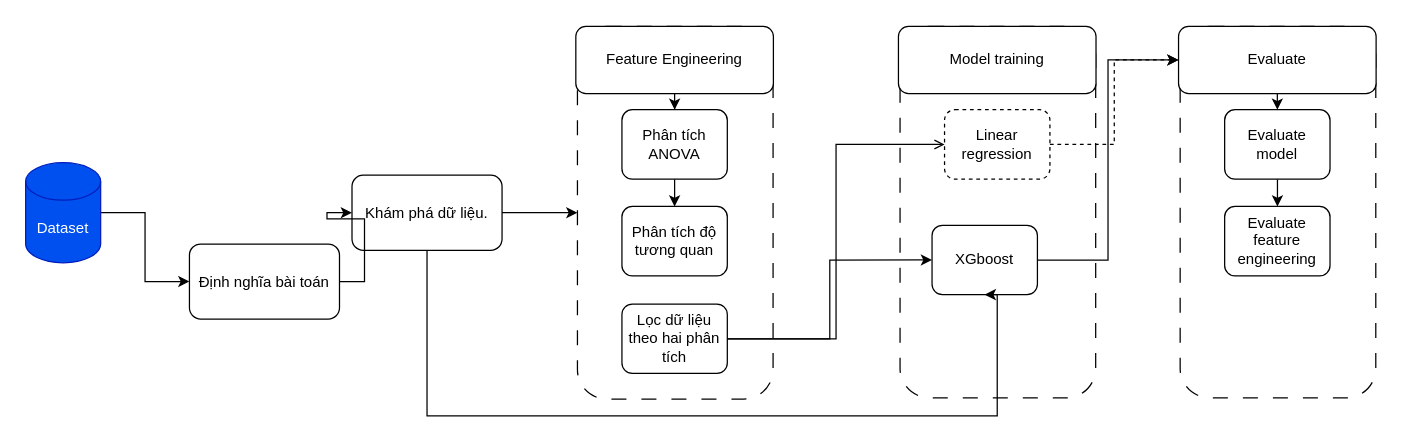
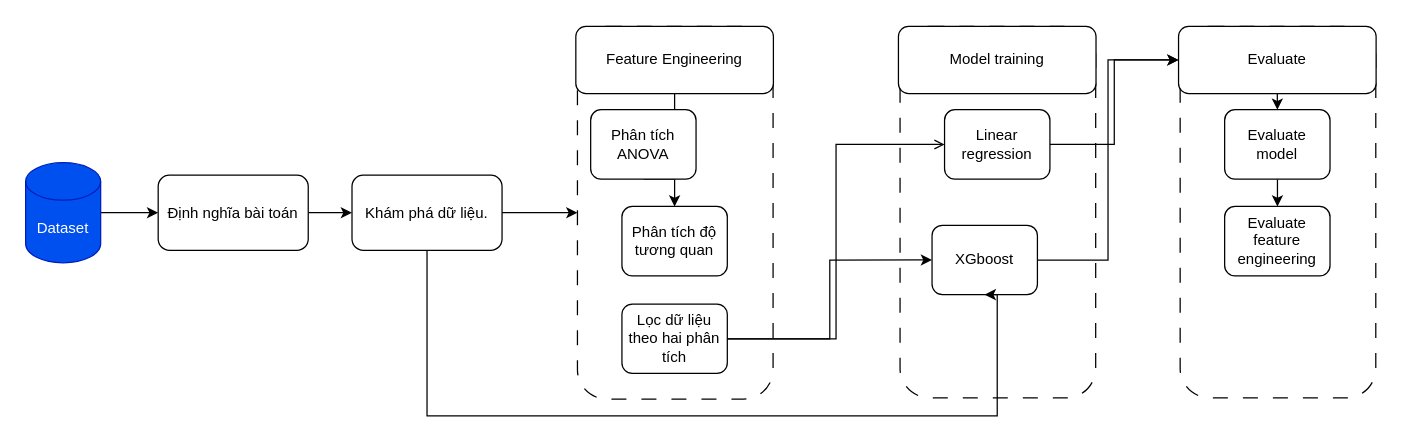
  <mxCell id="0" />
  <mxCell id="1" parent="0" />
  <mxCell id="2" style="edgeStyle=orthogonalEdgeStyle;rounded=0;orthogonalLoop=1;jettySize=auto;html=1;" edge="1" parent="1" source="3" target="7"><mxGeometry relative="1" as="geometry" /></mxCell>
  <mxCell id="3" value="Dataset" style="shape=cylinder3;whiteSpace=wrap;html=1;boundedLbl=1;backgroundOutline=1;size=15;fillColor=#0050ef;strokeColor=#001DBC;fontColor=#ffffff;" vertex="1" parent="1"><mxGeometry x="20" y="129.5" width="60" height="80" as="geometry" /></mxCell>
  <mxCell id="4" style="edgeStyle=orthogonalEdgeStyle;rounded=0;orthogonalLoop=1;jettySize=auto;html=1;entryX=0;entryY=0.5;entryDx=0;entryDy=0;" edge="1" parent="1" source="5" target="14"><mxGeometry relative="1" as="geometry" /></mxCell>
  <mxCell id="5" value="Khám phá dữ liệu." style="rounded=1;whiteSpace=wrap;html=1;" vertex="1" parent="1"><mxGeometry x="281" y="139.5" width="120" height="60" as="geometry" /></mxCell>
  <mxCell id="6" style="edgeStyle=orthogonalEdgeStyle;rounded=0;orthogonalLoop=1;jettySize=auto;html=1;" edge="1" parent="1" source="7" target="5"><mxGeometry relative="1" as="geometry" /></mxCell>
- <mxCell id="7" value="Định nghĩa bài toán" style="rounded=1;whiteSpace=wrap;html=1;" vertex="1" parent="1"><mxGeometry x="151" y="194.5" width="120" height="60" as="geometry" /></mxCell>
+ <mxCell id="7" value="Định nghĩa bài toán" style="rounded=1;whiteSpace=wrap;html=1;" vertex="1" parent="1"><mxGeometry x="126" y="139.5" width="120" height="60" as="geometry" /></mxCell>
  <mxCell id="8" value="" style="group" vertex="1" connectable="0" parent="1"><mxGeometry x="718" y="20.5" width="158" height="298" as="geometry" /></mxCell>
  <mxCell id="9" value="" style="rounded=1;whiteSpace=wrap;html=1;dashed=1;dashPattern=12 12;" vertex="1" parent="8"><mxGeometry x="1.29" width="156.45" height="297" as="geometry" /></mxCell>
  <mxCell id="10" value="Model training" style="rounded=1;whiteSpace=wrap;html=1;" vertex="1" parent="8"><mxGeometry width="158" height="53.664" as="geometry" /></mxCell>
- <mxCell id="11" value="Linear regression" style="rounded=1;whiteSpace=wrap;html=1;dashed=1;" vertex="1" parent="8"><mxGeometry x="36.867" y="66.617" width="84.267" height="55.514" as="geometry" /></mxCell>
+ <mxCell id="11" value="Linear regression" style="rounded=1;whiteSpace=wrap;html=1;" vertex="1" parent="8"><mxGeometry x="36.867" y="66.617" width="84.267" height="55.514" as="geometry" /></mxCell>
  <mxCell id="12" value="XGboost" style="rounded=1;whiteSpace=wrap;html=1;" vertex="1" parent="8"><mxGeometry x="26.867" y="159.004" width="84.267" height="55.514" as="geometry" /></mxCell>
  <mxCell id="13" value="" style="group" vertex="1" connectable="0" parent="1"><mxGeometry x="460" y="20.5" width="158" height="298" as="geometry" /></mxCell>
  <mxCell id="14" value="" style="rounded=1;whiteSpace=wrap;html=1;dashed=1;dashPattern=12 12;" vertex="1" parent="13"><mxGeometry x="1.29" width="156.45" height="298" as="geometry" /></mxCell>
  <mxCell id="15" style="edgeStyle=orthogonalEdgeStyle;rounded=0;orthogonalLoop=1;jettySize=auto;html=1;entryX=0.5;entryY=0;entryDx=0;entryDy=0;" edge="1" parent="13" source="16" target="18"><mxGeometry relative="1" as="geometry" /></mxCell>
  <mxCell id="16" value="Feature Engineering" style="rounded=1;whiteSpace=wrap;html=1;" vertex="1" parent="13"><mxGeometry width="158" height="53.664" as="geometry" /></mxCell>
  <mxCell id="17" style="edgeStyle=orthogonalEdgeStyle;rounded=0;orthogonalLoop=1;jettySize=auto;html=1;exitX=0.5;exitY=1;exitDx=0;exitDy=0;entryX=0.5;entryY=0;entryDx=0;entryDy=0;" edge="1" parent="13" source="18" target="19"><mxGeometry relative="1" as="geometry" /></mxCell>
- <mxCell id="18" value="Phân tích ANOVA" style="rounded=1;whiteSpace=wrap;html=1;" vertex="1" parent="13"><mxGeometry x="36.867" y="66.617" width="84.267" height="55.514" as="geometry" /></mxCell>
+ <mxCell id="18" value="Phân tích ANOVA" style="rounded=1;whiteSpace=wrap;html=1;" vertex="1" parent="13"><mxGeometry x="11.867" y="66.617" width="84.267" height="55.514" as="geometry" /></mxCell>
  <mxCell id="19" value="Phân tích độ tương quan" style="rounded=1;whiteSpace=wrap;html=1;" vertex="1" parent="13"><mxGeometry x="36.867" y="144.004" width="84.267" height="55.514" as="geometry" /></mxCell>
  <mxCell id="20" value="Lọc dữ liệu theo hai phân tích" style="rounded=1;whiteSpace=wrap;html=1;" vertex="1" parent="13"><mxGeometry x="36.869" y="222.001" width="84.267" height="55.514" as="geometry" /></mxCell>
  <mxCell id="21" style="edgeStyle=orthogonalEdgeStyle;rounded=0;orthogonalLoop=1;jettySize=auto;html=1;entryX=0;entryY=0.5;entryDx=0;entryDy=0;endArrow=open;" edge="1" parent="1" source="20" target="11"><mxGeometry relative="1" as="geometry"><mxPoint x="779.833" y="178.833" as="targetPoint" /></mxGeometry></mxCell>
  <mxCell id="22" style="edgeStyle=orthogonalEdgeStyle;rounded=0;orthogonalLoop=1;jettySize=auto;html=1;entryX=0;entryY=0.5;entryDx=0;entryDy=0;" edge="1" parent="1" source="20" target="12"><mxGeometry relative="1" as="geometry" /></mxCell>
  <mxCell id="23" style="edgeStyle=orthogonalEdgeStyle;rounded=0;orthogonalLoop=1;jettySize=auto;html=1;entryX=0.5;entryY=1;entryDx=0;entryDy=0;" edge="1" parent="1" source="5" target="12"><mxGeometry relative="1" as="geometry"><Array as="points"><mxPoint x="341" y="332" /><mxPoint x="797" y="332" /></Array></mxGeometry></mxCell>
  <mxCell id="24" value="" style="group" vertex="1" connectable="0" parent="1"><mxGeometry x="942" y="20.5" width="158" height="298" as="geometry" /></mxCell>
  <mxCell id="25" value="" style="rounded=1;whiteSpace=wrap;html=1;dashed=1;dashPattern=12 12;" vertex="1" parent="24"><mxGeometry x="1.29" width="156.45" height="297" as="geometry" /></mxCell>
  <mxCell id="26" style="edgeStyle=orthogonalEdgeStyle;rounded=0;orthogonalLoop=1;jettySize=auto;html=1;exitX=0.5;exitY=1;exitDx=0;exitDy=0;entryX=0.5;entryY=0;entryDx=0;entryDy=0;" edge="1" parent="24" source="27" target="29"><mxGeometry relative="1" as="geometry" /></mxCell>
  <mxCell id="27" value="Evaluate" style="rounded=1;whiteSpace=wrap;html=1;" vertex="1" parent="24"><mxGeometry width="158" height="53.664" as="geometry" /></mxCell>
  <mxCell id="28" style="edgeStyle=orthogonalEdgeStyle;rounded=0;orthogonalLoop=1;jettySize=auto;html=1;" edge="1" parent="24" source="29" target="30"><mxGeometry relative="1" as="geometry" /></mxCell>
  <mxCell id="29" value="Evaluate model" style="rounded=1;whiteSpace=wrap;html=1;" vertex="1" parent="24"><mxGeometry x="36.867" y="66.617" width="84.267" height="55.514" as="geometry" /></mxCell>
  <mxCell id="30" value="Evaluate feature engineering" style="rounded=1;whiteSpace=wrap;html=1;" vertex="1" parent="24"><mxGeometry x="36.867" y="144.004" width="84.267" height="55.514" as="geometry" /></mxCell>
- <mxCell id="31" style="edgeStyle=orthogonalEdgeStyle;rounded=0;orthogonalLoop=1;jettySize=auto;html=1;entryX=0;entryY=0.5;entryDx=0;entryDy=0;dashed=1;" edge="1" parent="1" source="11" target="27"><mxGeometry relative="1" as="geometry" /></mxCell>
+ <mxCell id="31" style="edgeStyle=orthogonalEdgeStyle;rounded=0;orthogonalLoop=1;jettySize=auto;html=1;entryX=0;entryY=0.5;entryDx=0;entryDy=0;" edge="1" parent="1" source="11" target="27"><mxGeometry relative="1" as="geometry" /></mxCell>
  <mxCell id="32" style="edgeStyle=orthogonalEdgeStyle;rounded=0;orthogonalLoop=1;jettySize=auto;html=1;entryX=0;entryY=0.5;entryDx=0;entryDy=0;" edge="1" parent="1" source="12" target="27"><mxGeometry relative="1" as="geometry" /></mxCell>
